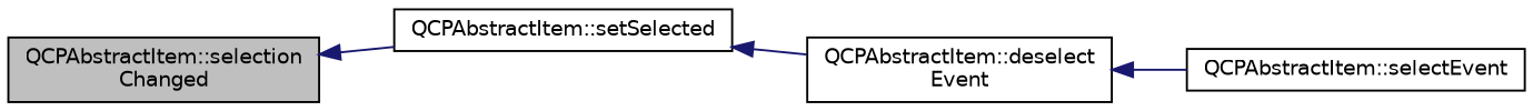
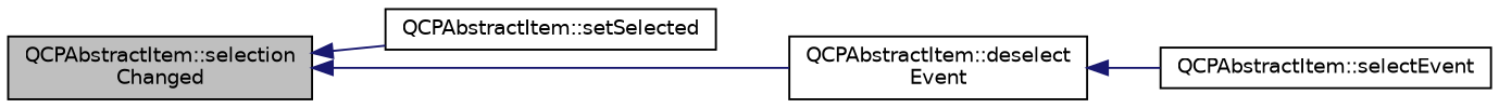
  digraph {
    rankdir=LR
    node [color=black fillcolor=white fontname=Helvetica fontsize=10 shape=record style=filled]
    edge [color=midnightblue dir=back fontname=Helvetica fontsize=10 labelfontname=Helvetica labelfontsize=10 style=solid]
    n1 [fillcolor=grey75 fontcolor=black height=0.2 label="QCPAbstractItem::selection\lChanged" width=0.4]
    n2 [height=0.2 label="QCPAbstractItem::setSelected" width=0.4]
    n3 [height=0.2 label="QCPAbstractItem::deselect\lEvent" width=0.4]
    n4 [height=0.2 label="QCPAbstractItem::selectEvent" width=0.4]
    n1 -> n2
-   n2 -> n3
+   n1 -> n3
    n3 -> n4
  }
